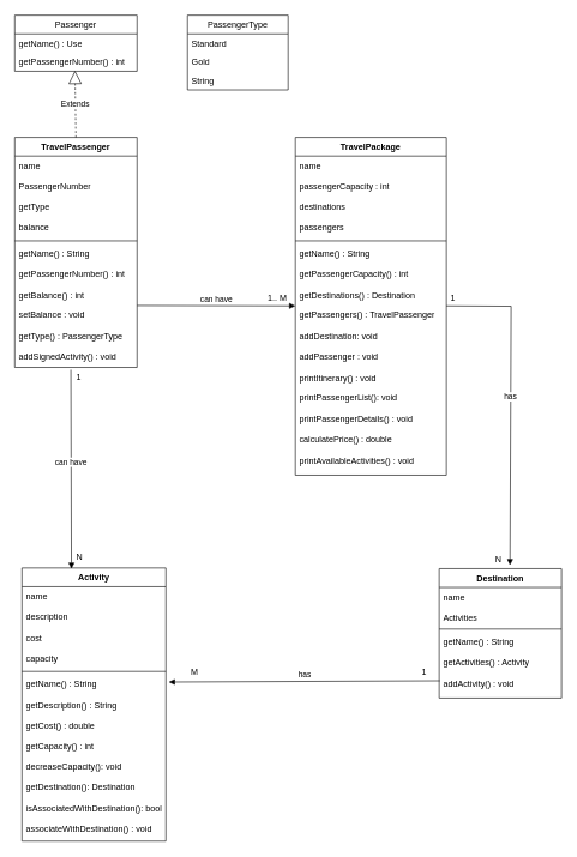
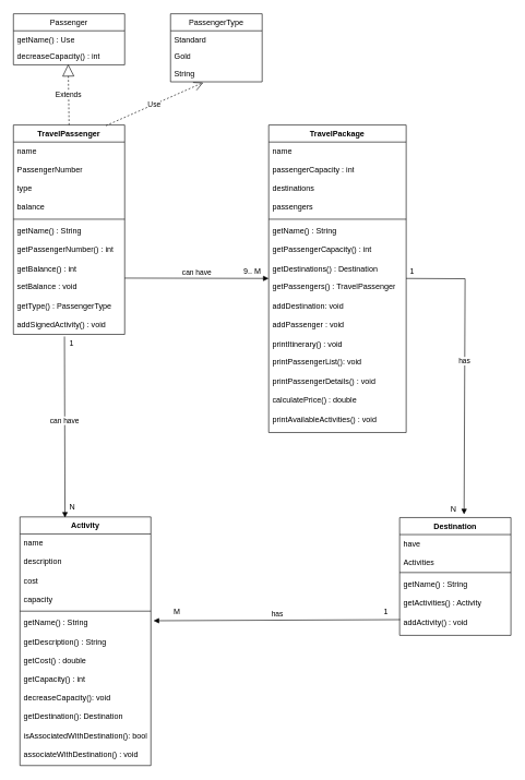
  <mxCell id="0" />
  <mxCell id="1" parent="0" />
  <mxCell id="2" value="TravelPassenger" style="swimlane;fontStyle=1;align=center;verticalAlign=top;childLayout=stackLayout;horizontal=1;startSize=26;horizontalStack=0;resizeParent=1;resizeParentMax=0;resizeLast=0;collapsible=1;marginBottom=0;whiteSpace=wrap;html=1;" vertex="1" parent="1"><mxGeometry x="20" y="190" width="170" height="320" as="geometry" /></mxCell>
- <mxCell id="3" value="name&lt;div&gt;&lt;br&gt;&lt;/div&gt;&lt;div&gt;PassengerNumber&lt;/div&gt;&lt;div&gt;&lt;br&gt;&lt;/div&gt;&lt;div&gt;getType&lt;/div&gt;&lt;div&gt;&lt;br&gt;&lt;/div&gt;&lt;div&gt;balance&lt;/div&gt;" style="text;strokeColor=none;fillColor=none;align=left;verticalAlign=top;spacingLeft=4;spacingRight=4;overflow=hidden;rotatable=0;points=[[0,0.5],[1,0.5]];portConstraint=eastwest;whiteSpace=wrap;html=1;" vertex="1" parent="2"><mxGeometry y="26" width="170" height="114" as="geometry" /></mxCell>
+ <mxCell id="3" value="name&lt;div&gt;&lt;br&gt;&lt;/div&gt;&lt;div&gt;PassengerNumber&lt;/div&gt;&lt;div&gt;&lt;br&gt;&lt;/div&gt;&lt;div&gt;type&lt;/div&gt;&lt;div&gt;&lt;br&gt;&lt;/div&gt;&lt;div&gt;balance&lt;/div&gt;" style="text;strokeColor=none;fillColor=none;align=left;verticalAlign=top;spacingLeft=4;spacingRight=4;overflow=hidden;rotatable=0;points=[[0,0.5],[1,0.5]];portConstraint=eastwest;whiteSpace=wrap;html=1;" vertex="1" parent="2"><mxGeometry y="26" width="170" height="114" as="geometry" /></mxCell>
  <mxCell id="4" value="" style="line;strokeWidth=1;fillColor=none;align=left;verticalAlign=middle;spacingTop=-1;spacingLeft=3;spacingRight=3;rotatable=0;labelPosition=right;points=[];portConstraint=eastwest;strokeColor=inherit;" vertex="1" parent="2"><mxGeometry y="140" width="170" height="8" as="geometry" /></mxCell>
  <mxCell id="5" value="getName() : String&lt;div&gt;&lt;br&gt;&lt;/div&gt;&lt;div&gt;getPassengerNumber() : int&lt;/div&gt;&lt;div&gt;&lt;br&gt;&lt;/div&gt;&lt;div&gt;getBalance() : int&lt;/div&gt;&lt;div&gt;&lt;br&gt;&lt;/div&gt;&lt;div&gt;setBalance : void&lt;/div&gt;&lt;div&gt;&lt;br&gt;&lt;/div&gt;&lt;div&gt;getType() : PassengerType&lt;/div&gt;&lt;div&gt;&lt;br&gt;&lt;/div&gt;&lt;div&gt;addSignedActivity() : void&lt;/div&gt;" style="text;strokeColor=none;fillColor=none;align=left;verticalAlign=top;spacingLeft=4;spacingRight=4;overflow=hidden;rotatable=0;points=[[0,0.5],[1,0.5]];portConstraint=eastwest;whiteSpace=wrap;html=1;" vertex="1" parent="2"><mxGeometry y="148" width="170" height="172" as="geometry" /></mxCell>
  <mxCell id="6" value="Passenger" style="swimlane;fontStyle=0;childLayout=stackLayout;horizontal=1;startSize=26;fillColor=none;horizontalStack=0;resizeParent=1;resizeParentMax=0;resizeLast=0;collapsible=1;marginBottom=0;whiteSpace=wrap;html=1;" vertex="1" parent="1"><mxGeometry x="20" y="20" width="170" height="78" as="geometry" /></mxCell>
  <mxCell id="7" value="getName() : Use" style="text;strokeColor=none;fillColor=none;align=left;verticalAlign=top;spacingLeft=4;spacingRight=4;overflow=hidden;rotatable=0;points=[[0,0.5],[1,0.5]];portConstraint=eastwest;whiteSpace=wrap;html=1;" vertex="1" parent="6"><mxGeometry y="26" width="170" height="26" as="geometry" /></mxCell>
- <mxCell id="8" value="getPassengerNumber() : int" style="text;strokeColor=none;fillColor=none;align=left;verticalAlign=top;spacingLeft=4;spacingRight=4;overflow=hidden;rotatable=0;points=[[0,0.5],[1,0.5]];portConstraint=eastwest;whiteSpace=wrap;html=1;" vertex="1" parent="6"><mxGeometry y="52" width="170" height="26" as="geometry" /></mxCell>
+ <mxCell id="8" value="decreaseCapacity() : int" style="text;strokeColor=none;fillColor=none;align=left;verticalAlign=top;spacingLeft=4;spacingRight=4;overflow=hidden;rotatable=0;points=[[0,0.5],[1,0.5]];portConstraint=eastwest;whiteSpace=wrap;html=1;" vertex="1" parent="6"><mxGeometry y="52" width="170" height="26" as="geometry" /></mxCell>
  <mxCell id="9" value="PassengerType" style="swimlane;fontStyle=0;childLayout=stackLayout;horizontal=1;startSize=26;fillColor=none;horizontalStack=0;resizeParent=1;resizeParentMax=0;resizeLast=0;collapsible=1;marginBottom=0;whiteSpace=wrap;html=1;" vertex="1" parent="1"><mxGeometry x="260" y="20" width="140" height="104" as="geometry" /></mxCell>
  <mxCell id="10" value="Standard" style="text;strokeColor=none;fillColor=none;align=left;verticalAlign=top;spacingLeft=4;spacingRight=4;overflow=hidden;rotatable=0;points=[[0,0.5],[1,0.5]];portConstraint=eastwest;whiteSpace=wrap;html=1;" vertex="1" parent="9"><mxGeometry y="26" width="140" height="26" as="geometry" /></mxCell>
  <mxCell id="11" value="Gold" style="text;strokeColor=none;fillColor=none;align=left;verticalAlign=top;spacingLeft=4;spacingRight=4;overflow=hidden;rotatable=0;points=[[0,0.5],[1,0.5]];portConstraint=eastwest;whiteSpace=wrap;html=1;" vertex="1" parent="9"><mxGeometry y="52" width="140" height="26" as="geometry" /></mxCell>
  <mxCell id="12" value="String" style="text;strokeColor=none;fillColor=none;align=left;verticalAlign=top;spacingLeft=4;spacingRight=4;overflow=hidden;rotatable=0;points=[[0,0.5],[1,0.5]];portConstraint=eastwest;whiteSpace=wrap;html=1;" vertex="1" parent="9"><mxGeometry y="78" width="140" height="26" as="geometry" /></mxCell>
  <mxCell id="13" value="Activity" style="swimlane;fontStyle=1;align=center;verticalAlign=top;childLayout=stackLayout;horizontal=1;startSize=26;horizontalStack=0;resizeParent=1;resizeParentMax=0;resizeLast=0;collapsible=1;marginBottom=0;whiteSpace=wrap;html=1;" vertex="1" parent="1"><mxGeometry x="30" y="789" width="200" height="380" as="geometry" /></mxCell>
  <mxCell id="14" value="name&lt;div&gt;&lt;br&gt;&lt;/div&gt;&lt;div&gt;description&lt;/div&gt;&lt;div&gt;&lt;br&gt;&lt;/div&gt;&lt;div&gt;cost&lt;/div&gt;&lt;div&gt;&lt;br&gt;&lt;/div&gt;&lt;div&gt;capacity&lt;/div&gt;" style="text;strokeColor=none;fillColor=none;align=left;verticalAlign=top;spacingLeft=4;spacingRight=4;overflow=hidden;rotatable=0;points=[[0,0.5],[1,0.5]];portConstraint=eastwest;whiteSpace=wrap;html=1;" vertex="1" parent="13"><mxGeometry y="26" width="200" height="114" as="geometry" /></mxCell>
  <mxCell id="15" value="" style="line;strokeWidth=1;fillColor=none;align=left;verticalAlign=middle;spacingTop=-1;spacingLeft=3;spacingRight=3;rotatable=0;labelPosition=right;points=[];portConstraint=eastwest;strokeColor=inherit;" vertex="1" parent="13"><mxGeometry y="140" width="200" height="8" as="geometry" /></mxCell>
  <mxCell id="16" value="getName() : String&lt;div&gt;&lt;br&gt;&lt;/div&gt;&lt;div&gt;getDescription() : String&lt;/div&gt;&lt;div&gt;&lt;br&gt;&lt;/div&gt;&lt;div&gt;getCost() : double&lt;/div&gt;&lt;div&gt;&lt;br&gt;&lt;/div&gt;&lt;div&gt;getCapacity() : int&lt;/div&gt;&lt;div&gt;&lt;br&gt;&lt;/div&gt;&lt;div&gt;decreaseCapacity(): void&lt;/div&gt;&lt;div&gt;&lt;br&gt;&lt;/div&gt;&lt;div&gt;getDestination(): Destination&lt;/div&gt;&lt;div&gt;&lt;br&gt;&lt;/div&gt;&lt;div&gt;isAssociatedWithDestination(): bool&lt;/div&gt;&lt;div&gt;&lt;br&gt;&lt;/div&gt;&lt;div&gt;associateWithDestination() : void&lt;/div&gt;&lt;div&gt;&lt;br&gt;&lt;/div&gt;" style="text;strokeColor=none;fillColor=none;align=left;verticalAlign=top;spacingLeft=4;spacingRight=4;overflow=hidden;rotatable=0;points=[[0,0.5],[1,0.5]];portConstraint=eastwest;whiteSpace=wrap;html=1;" vertex="1" parent="13"><mxGeometry y="148" width="200" height="232" as="geometry" /></mxCell>
  <mxCell id="17" value="Destination" style="swimlane;fontStyle=1;align=center;verticalAlign=top;childLayout=stackLayout;horizontal=1;startSize=26;horizontalStack=0;resizeParent=1;resizeParentMax=0;resizeLast=0;collapsible=1;marginBottom=0;whiteSpace=wrap;html=1;" vertex="1" parent="1"><mxGeometry x="610" y="790" width="170" height="180" as="geometry" /></mxCell>
- <mxCell id="18" value="name&lt;div&gt;&lt;br&gt;&lt;/div&gt;&lt;div&gt;Activities&lt;/div&gt;&lt;div&gt;&lt;br&gt;&lt;/div&gt;" style="text;strokeColor=none;fillColor=none;align=left;verticalAlign=top;spacingLeft=4;spacingRight=4;overflow=hidden;rotatable=0;points=[[0,0.5],[1,0.5]];portConstraint=eastwest;whiteSpace=wrap;html=1;" vertex="1" parent="17"><mxGeometry y="26" width="170" height="54" as="geometry" /></mxCell>
+ <mxCell id="18" value="have&lt;div&gt;&lt;br&gt;&lt;/div&gt;&lt;div&gt;Activities&lt;/div&gt;&lt;div&gt;&lt;br&gt;&lt;/div&gt;" style="text;strokeColor=none;fillColor=none;align=left;verticalAlign=top;spacingLeft=4;spacingRight=4;overflow=hidden;rotatable=0;points=[[0,0.5],[1,0.5]];portConstraint=eastwest;whiteSpace=wrap;html=1;" vertex="1" parent="17"><mxGeometry y="26" width="170" height="54" as="geometry" /></mxCell>
  <mxCell id="19" value="" style="line;strokeWidth=1;fillColor=none;align=left;verticalAlign=middle;spacingTop=-1;spacingLeft=3;spacingRight=3;rotatable=0;labelPosition=right;points=[];portConstraint=eastwest;strokeColor=inherit;" vertex="1" parent="17"><mxGeometry y="80" width="170" height="8" as="geometry" /></mxCell>
  <mxCell id="20" value="getName() : String&lt;div&gt;&lt;br&gt;&lt;/div&gt;&lt;div&gt;getActivities() : Activity&lt;/div&gt;&lt;div&gt;&lt;br&gt;&lt;/div&gt;&lt;div&gt;addActivity() : void&lt;/div&gt;&lt;div&gt;&lt;br&gt;&lt;/div&gt;&lt;div&gt;&lt;br&gt;&lt;/div&gt;" style="text;strokeColor=none;fillColor=none;align=left;verticalAlign=top;spacingLeft=4;spacingRight=4;overflow=hidden;rotatable=0;points=[[0,0.5],[1,0.5]];portConstraint=eastwest;whiteSpace=wrap;html=1;" vertex="1" parent="17"><mxGeometry y="88" width="170" height="92" as="geometry" /></mxCell>
  <mxCell id="21" value="TravelPackage" style="swimlane;fontStyle=1;align=center;verticalAlign=top;childLayout=stackLayout;horizontal=1;startSize=26;horizontalStack=0;resizeParent=1;resizeParentMax=0;resizeLast=0;collapsible=1;marginBottom=0;whiteSpace=wrap;html=1;" vertex="1" parent="1"><mxGeometry x="410" y="190" width="210" height="470" as="geometry" /></mxCell>
  <mxCell id="22" value="name&lt;div&gt;&lt;br&gt;&lt;/div&gt;&lt;div&gt;passengerCapacity : int&lt;/div&gt;&lt;div&gt;&lt;br&gt;&lt;/div&gt;&lt;div&gt;destinations&lt;/div&gt;&lt;div&gt;&lt;br&gt;&lt;/div&gt;&lt;div&gt;passengers&lt;/div&gt;" style="text;strokeColor=none;fillColor=none;align=left;verticalAlign=top;spacingLeft=4;spacingRight=4;overflow=hidden;rotatable=0;points=[[0,0.5],[1,0.5]];portConstraint=eastwest;whiteSpace=wrap;html=1;" vertex="1" parent="21"><mxGeometry y="26" width="210" height="114" as="geometry" /></mxCell>
  <mxCell id="23" value="" style="line;strokeWidth=1;fillColor=none;align=left;verticalAlign=middle;spacingTop=-1;spacingLeft=3;spacingRight=3;rotatable=0;labelPosition=right;points=[];portConstraint=eastwest;strokeColor=inherit;" vertex="1" parent="21"><mxGeometry y="140" width="210" height="8" as="geometry" /></mxCell>
  <mxCell id="24" value="getName() : String&lt;div&gt;&lt;br&gt;&lt;/div&gt;&lt;div&gt;getPassengerCapacity() : int&lt;/div&gt;&lt;div&gt;&lt;br&gt;&lt;/div&gt;&lt;div&gt;getDestinations() : Destination&lt;/div&gt;&lt;div&gt;&lt;br&gt;&lt;/div&gt;&lt;div&gt;getPassengers() : TravelPassenger&lt;/div&gt;&lt;div&gt;&lt;br&gt;&lt;/div&gt;&lt;div&gt;addDestination: void&lt;/div&gt;&lt;div&gt;&lt;br&gt;&lt;/div&gt;&lt;div&gt;addPassenger : void&lt;/div&gt;&lt;div&gt;&lt;br&gt;&lt;/div&gt;&lt;div&gt;printItinerary() : void&lt;/div&gt;&lt;div&gt;&lt;br&gt;&lt;/div&gt;&lt;div&gt;printPassengerList(): void&lt;/div&gt;&lt;div&gt;&lt;br&gt;&lt;/div&gt;&lt;div&gt;printPassengerDetails() : void&lt;/div&gt;&lt;div&gt;&lt;br&gt;&lt;/div&gt;&lt;div&gt;calculatePrice() : double&lt;/div&gt;&lt;div&gt;&lt;br&gt;&lt;/div&gt;&lt;div&gt;printAvailableActivities() : void&lt;/div&gt;&lt;div&gt;&lt;br&gt;&lt;/div&gt;&lt;div&gt;&lt;br&gt;&lt;/div&gt;" style="text;strokeColor=none;fillColor=none;align=left;verticalAlign=top;spacingLeft=4;spacingRight=4;overflow=hidden;rotatable=0;points=[[0,0.5],[1,0.5]];portConstraint=eastwest;whiteSpace=wrap;html=1;" vertex="1" parent="21"><mxGeometry y="148" width="210" height="322" as="geometry" /></mxCell>
  <mxCell id="25" value="Extends" style="endArrow=block;endSize=16;endFill=0;html=1;rounded=0;entryX=0.492;entryY=0.969;entryDx=0;entryDy=0;entryPerimeter=0;exitX=0.5;exitY=0;exitDx=0;exitDy=0;dashed=1;" edge="1" parent="1" source="2" target="8"><mxGeometry width="160" relative="1" as="geometry"><mxPoint x="80" y="190" as="sourcePoint" /><mxPoint x="240" y="190" as="targetPoint" /></mxGeometry></mxCell>
+ <mxCell id="26" value="Use" style="endArrow=open;endSize=12;dashed=1;html=1;rounded=0;entryX=0.357;entryY=1.046;entryDx=0;entryDy=0;entryPerimeter=0;exitX=0.831;exitY=0.003;exitDx=0;exitDy=0;exitPerimeter=0;" edge="1" parent="1" source="2" target="12"><mxGeometry width="160" relative="1" as="geometry"><mxPoint x="150" y="189" as="sourcePoint" /><mxPoint x="310" y="189" as="targetPoint" /></mxGeometry></mxCell>
  <mxCell id="27" value="has" style="html=1;verticalAlign=bottom;endArrow=block;curved=0;rounded=0;entryX=1.02;entryY=0.046;entryDx=0;entryDy=0;entryPerimeter=0;exitX=0.005;exitY=0.739;exitDx=0;exitDy=0;exitPerimeter=0;" edge="1" parent="1" source="20" target="16"><mxGeometry width="80" relative="1" as="geometry"><mxPoint x="350" y="940" as="sourcePoint" /><mxPoint x="430" y="940" as="targetPoint" /></mxGeometry></mxCell>
  <mxCell id="28" value="can have" style="html=1;verticalAlign=bottom;endArrow=block;curved=0;rounded=0;exitX=0.459;exitY=1.019;exitDx=0;exitDy=0;exitPerimeter=0;entryX=0.344;entryY=0.003;entryDx=0;entryDy=0;entryPerimeter=0;" edge="1" parent="1" source="5" target="13"><mxGeometry width="80" relative="1" as="geometry"><mxPoint x="330" y="620" as="sourcePoint" /><mxPoint x="410" y="620" as="targetPoint" /></mxGeometry></mxCell>
  <mxCell id="29" value="has" style="html=1;verticalAlign=bottom;endArrow=block;curved=0;rounded=0;entryX=0.579;entryY=-0.027;entryDx=0;entryDy=0;entryPerimeter=0;" edge="1" parent="1" target="17"><mxGeometry width="80" relative="1" as="geometry"><mxPoint x="620" y="424.5" as="sourcePoint" /><mxPoint x="700" y="424.5" as="targetPoint" /><Array as="points"><mxPoint x="710" y="425" /></Array></mxGeometry></mxCell>
  <mxCell id="30" value="can have" style="html=1;verticalAlign=bottom;endArrow=block;curved=0;rounded=0;exitX=1;exitY=0.5;exitDx=0;exitDy=0;" edge="1" parent="1" source="5"><mxGeometry width="80" relative="1" as="geometry"><mxPoint x="330" y="424.5" as="sourcePoint" /><mxPoint x="410" y="424.5" as="targetPoint" /></mxGeometry></mxCell>
- <mxCell id="31" value="1.. M" style="text;strokeColor=none;fillColor=none;align=left;verticalAlign=top;spacingLeft=4;spacingRight=4;overflow=hidden;rotatable=0;points=[[0,0.5],[1,0.5]];portConstraint=eastwest;whiteSpace=wrap;html=1;" vertex="1" parent="1"><mxGeometry x="366" y="400" width="44" height="26" as="geometry" /></mxCell>
+ <mxCell id="31" value="9.. M" style="text;strokeColor=none;fillColor=none;align=left;verticalAlign=top;spacingLeft=4;spacingRight=4;overflow=hidden;rotatable=0;points=[[0,0.5],[1,0.5]];portConstraint=eastwest;whiteSpace=wrap;html=1;" vertex="1" parent="1"><mxGeometry x="366" y="400" width="44" height="26" as="geometry" /></mxCell>
  <mxCell id="32" value="1" style="text;strokeColor=none;fillColor=none;align=left;verticalAlign=top;spacingLeft=4;spacingRight=4;overflow=hidden;rotatable=0;points=[[0,0.5],[1,0.5]];portConstraint=eastwest;whiteSpace=wrap;html=1;" vertex="1" parent="1"><mxGeometry x="620" y="400" width="44" height="26" as="geometry" /></mxCell>
  <mxCell id="33" value="N" style="text;strokeColor=none;fillColor=none;align=left;verticalAlign=top;spacingLeft=4;spacingRight=4;overflow=hidden;rotatable=0;points=[[0,0.5],[1,0.5]];portConstraint=eastwest;whiteSpace=wrap;html=1;" vertex="1" parent="1"><mxGeometry x="682" y="763" width="26" height="26" as="geometry" /></mxCell>
  <mxCell id="34" value="1" style="text;strokeColor=none;fillColor=none;align=left;verticalAlign=top;spacingLeft=4;spacingRight=4;overflow=hidden;rotatable=0;points=[[0,0.5],[1,0.5]];portConstraint=eastwest;whiteSpace=wrap;html=1;" vertex="1" parent="1"><mxGeometry x="580" y="920" width="30" height="26" as="geometry" /></mxCell>
  <mxCell id="35" value="M" style="text;strokeColor=none;fillColor=none;align=left;verticalAlign=top;spacingLeft=4;spacingRight=4;overflow=hidden;rotatable=0;points=[[0,0.5],[1,0.5]];portConstraint=eastwest;whiteSpace=wrap;html=1;" vertex="1" parent="1"><mxGeometry x="259" y="920" width="26" height="26" as="geometry" /></mxCell>
  <mxCell id="36" value="1" style="text;strokeColor=none;fillColor=none;align=left;verticalAlign=top;spacingLeft=4;spacingRight=4;overflow=hidden;rotatable=0;points=[[0,0.5],[1,0.5]];portConstraint=eastwest;whiteSpace=wrap;html=1;" vertex="1" parent="1"><mxGeometry x="100" y="510" width="44" height="26" as="geometry" /></mxCell>
  <mxCell id="37" value="N" style="text;strokeColor=none;fillColor=none;align=left;verticalAlign=top;spacingLeft=4;spacingRight=4;overflow=hidden;rotatable=0;points=[[0,0.5],[1,0.5]];portConstraint=eastwest;whiteSpace=wrap;html=1;" vertex="1" parent="1"><mxGeometry x="100" y="760" width="26" height="26" as="geometry" /></mxCell>
